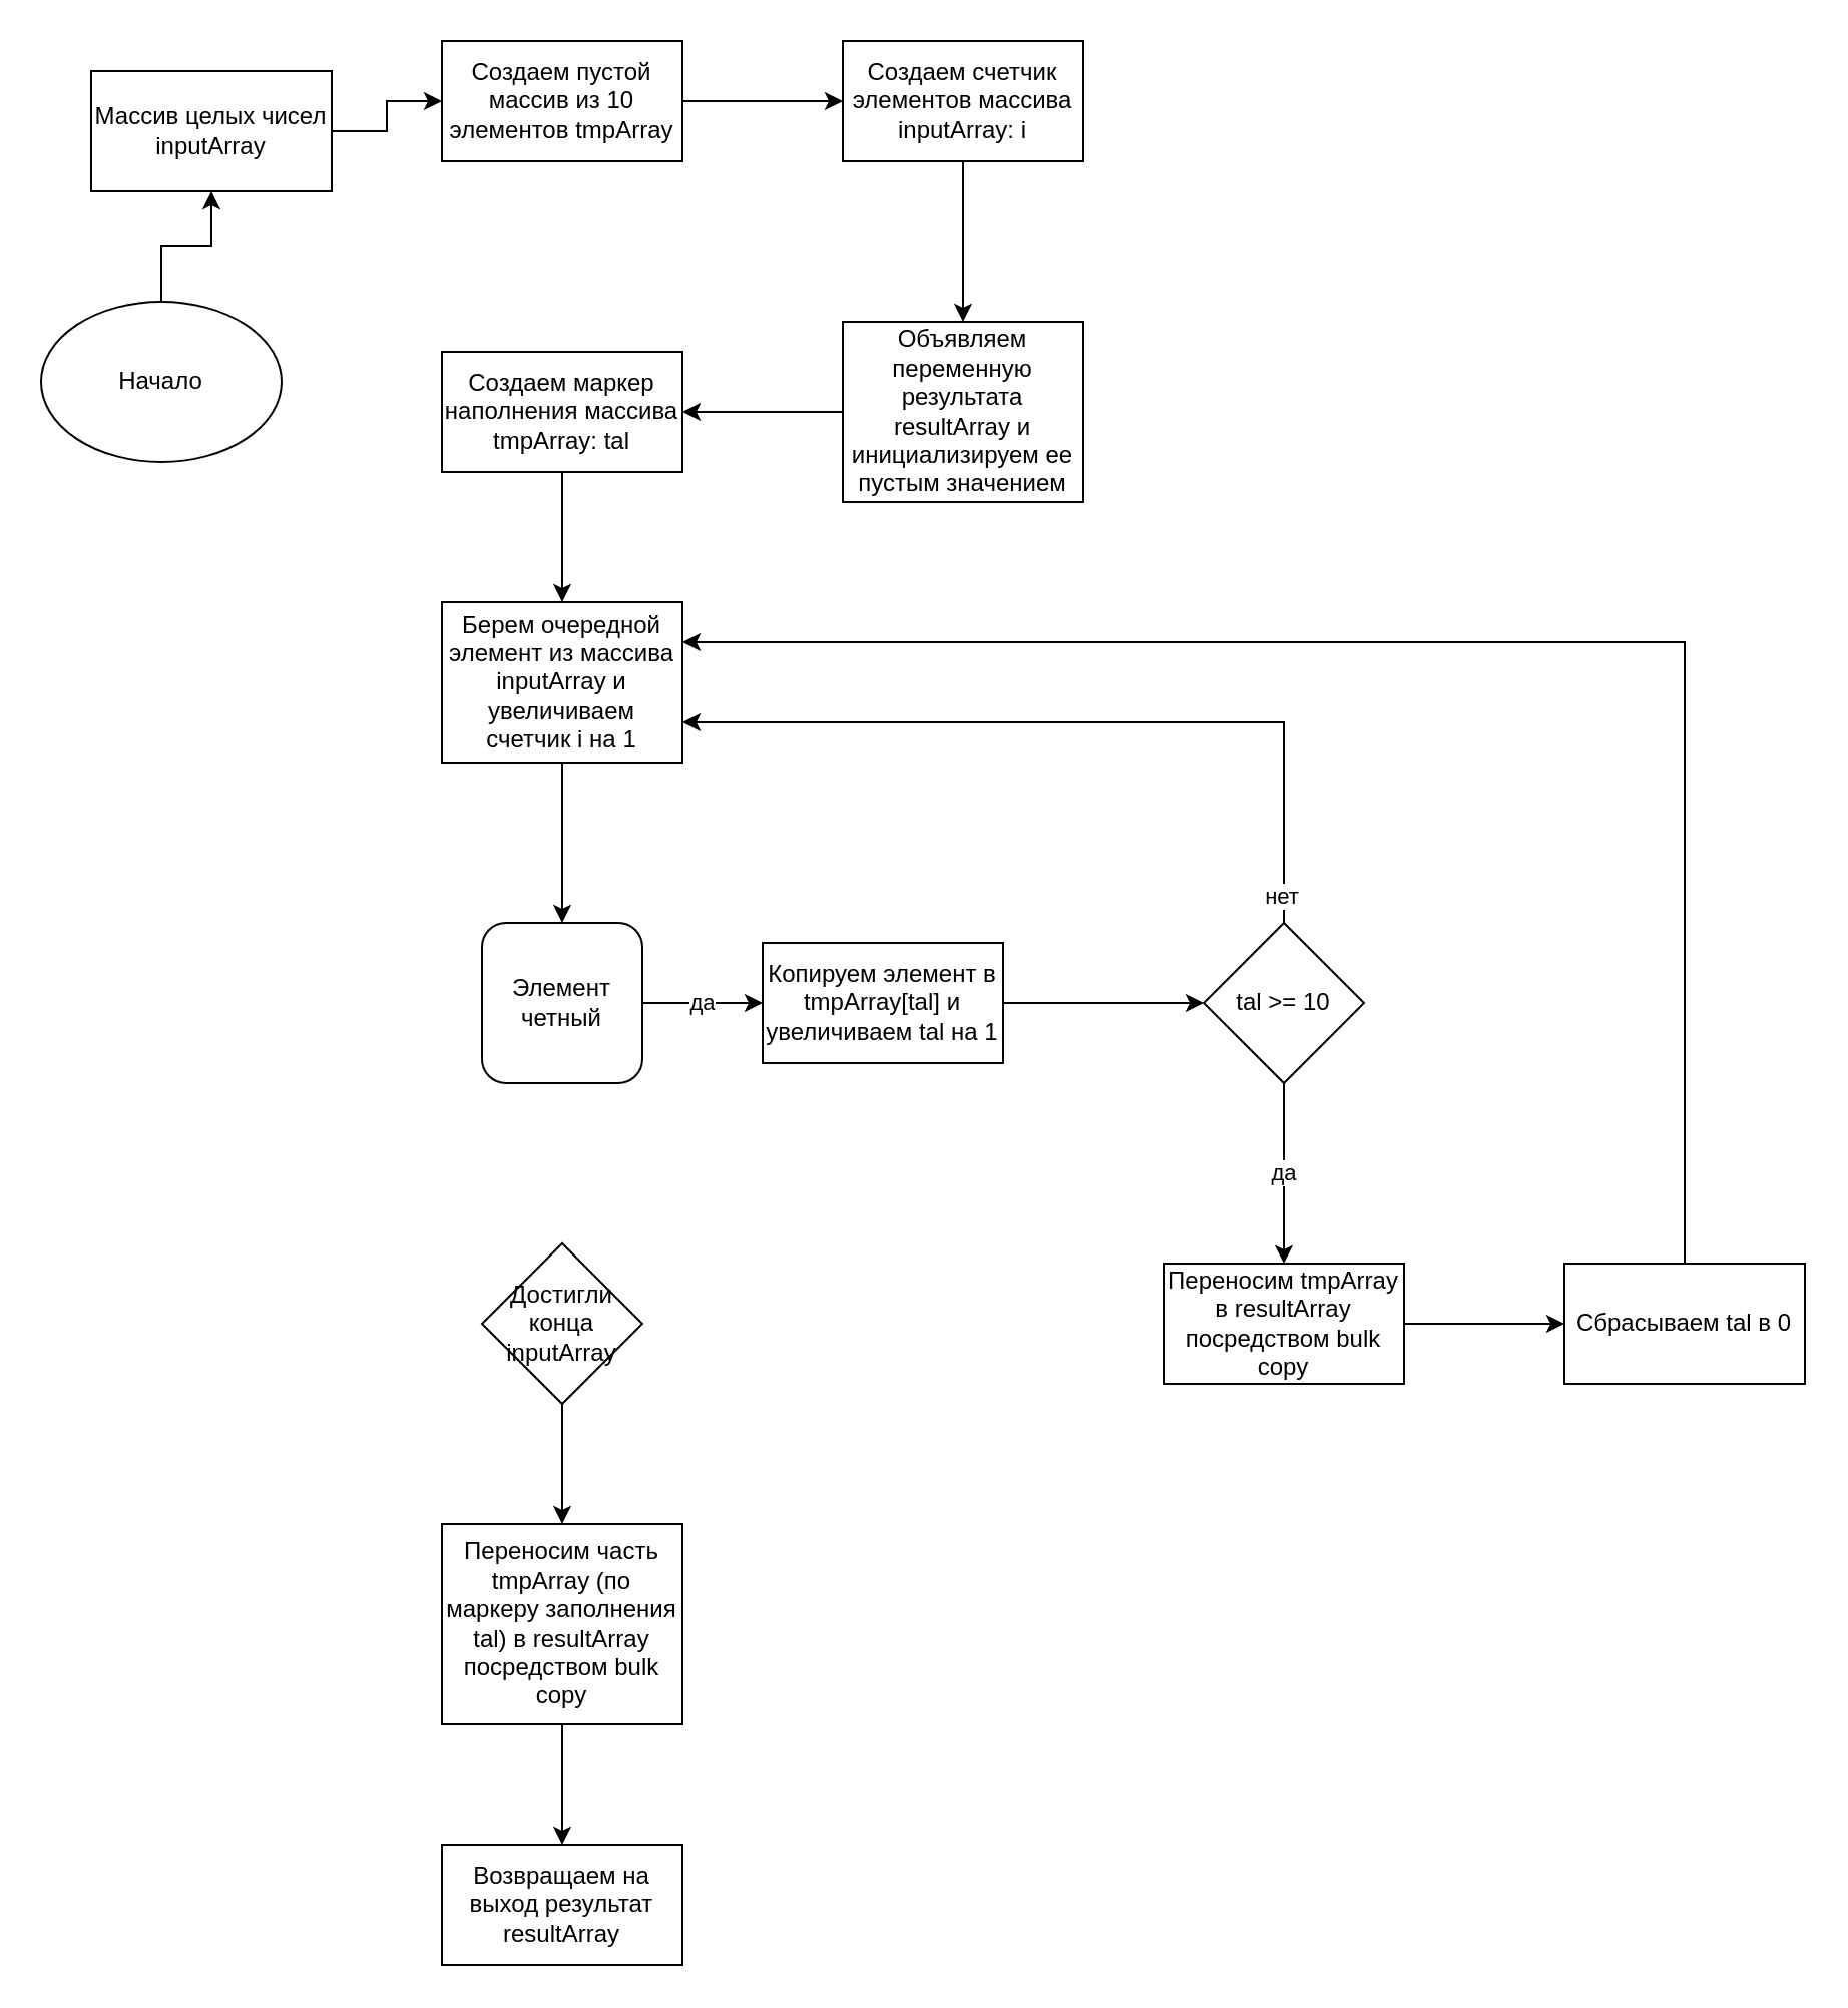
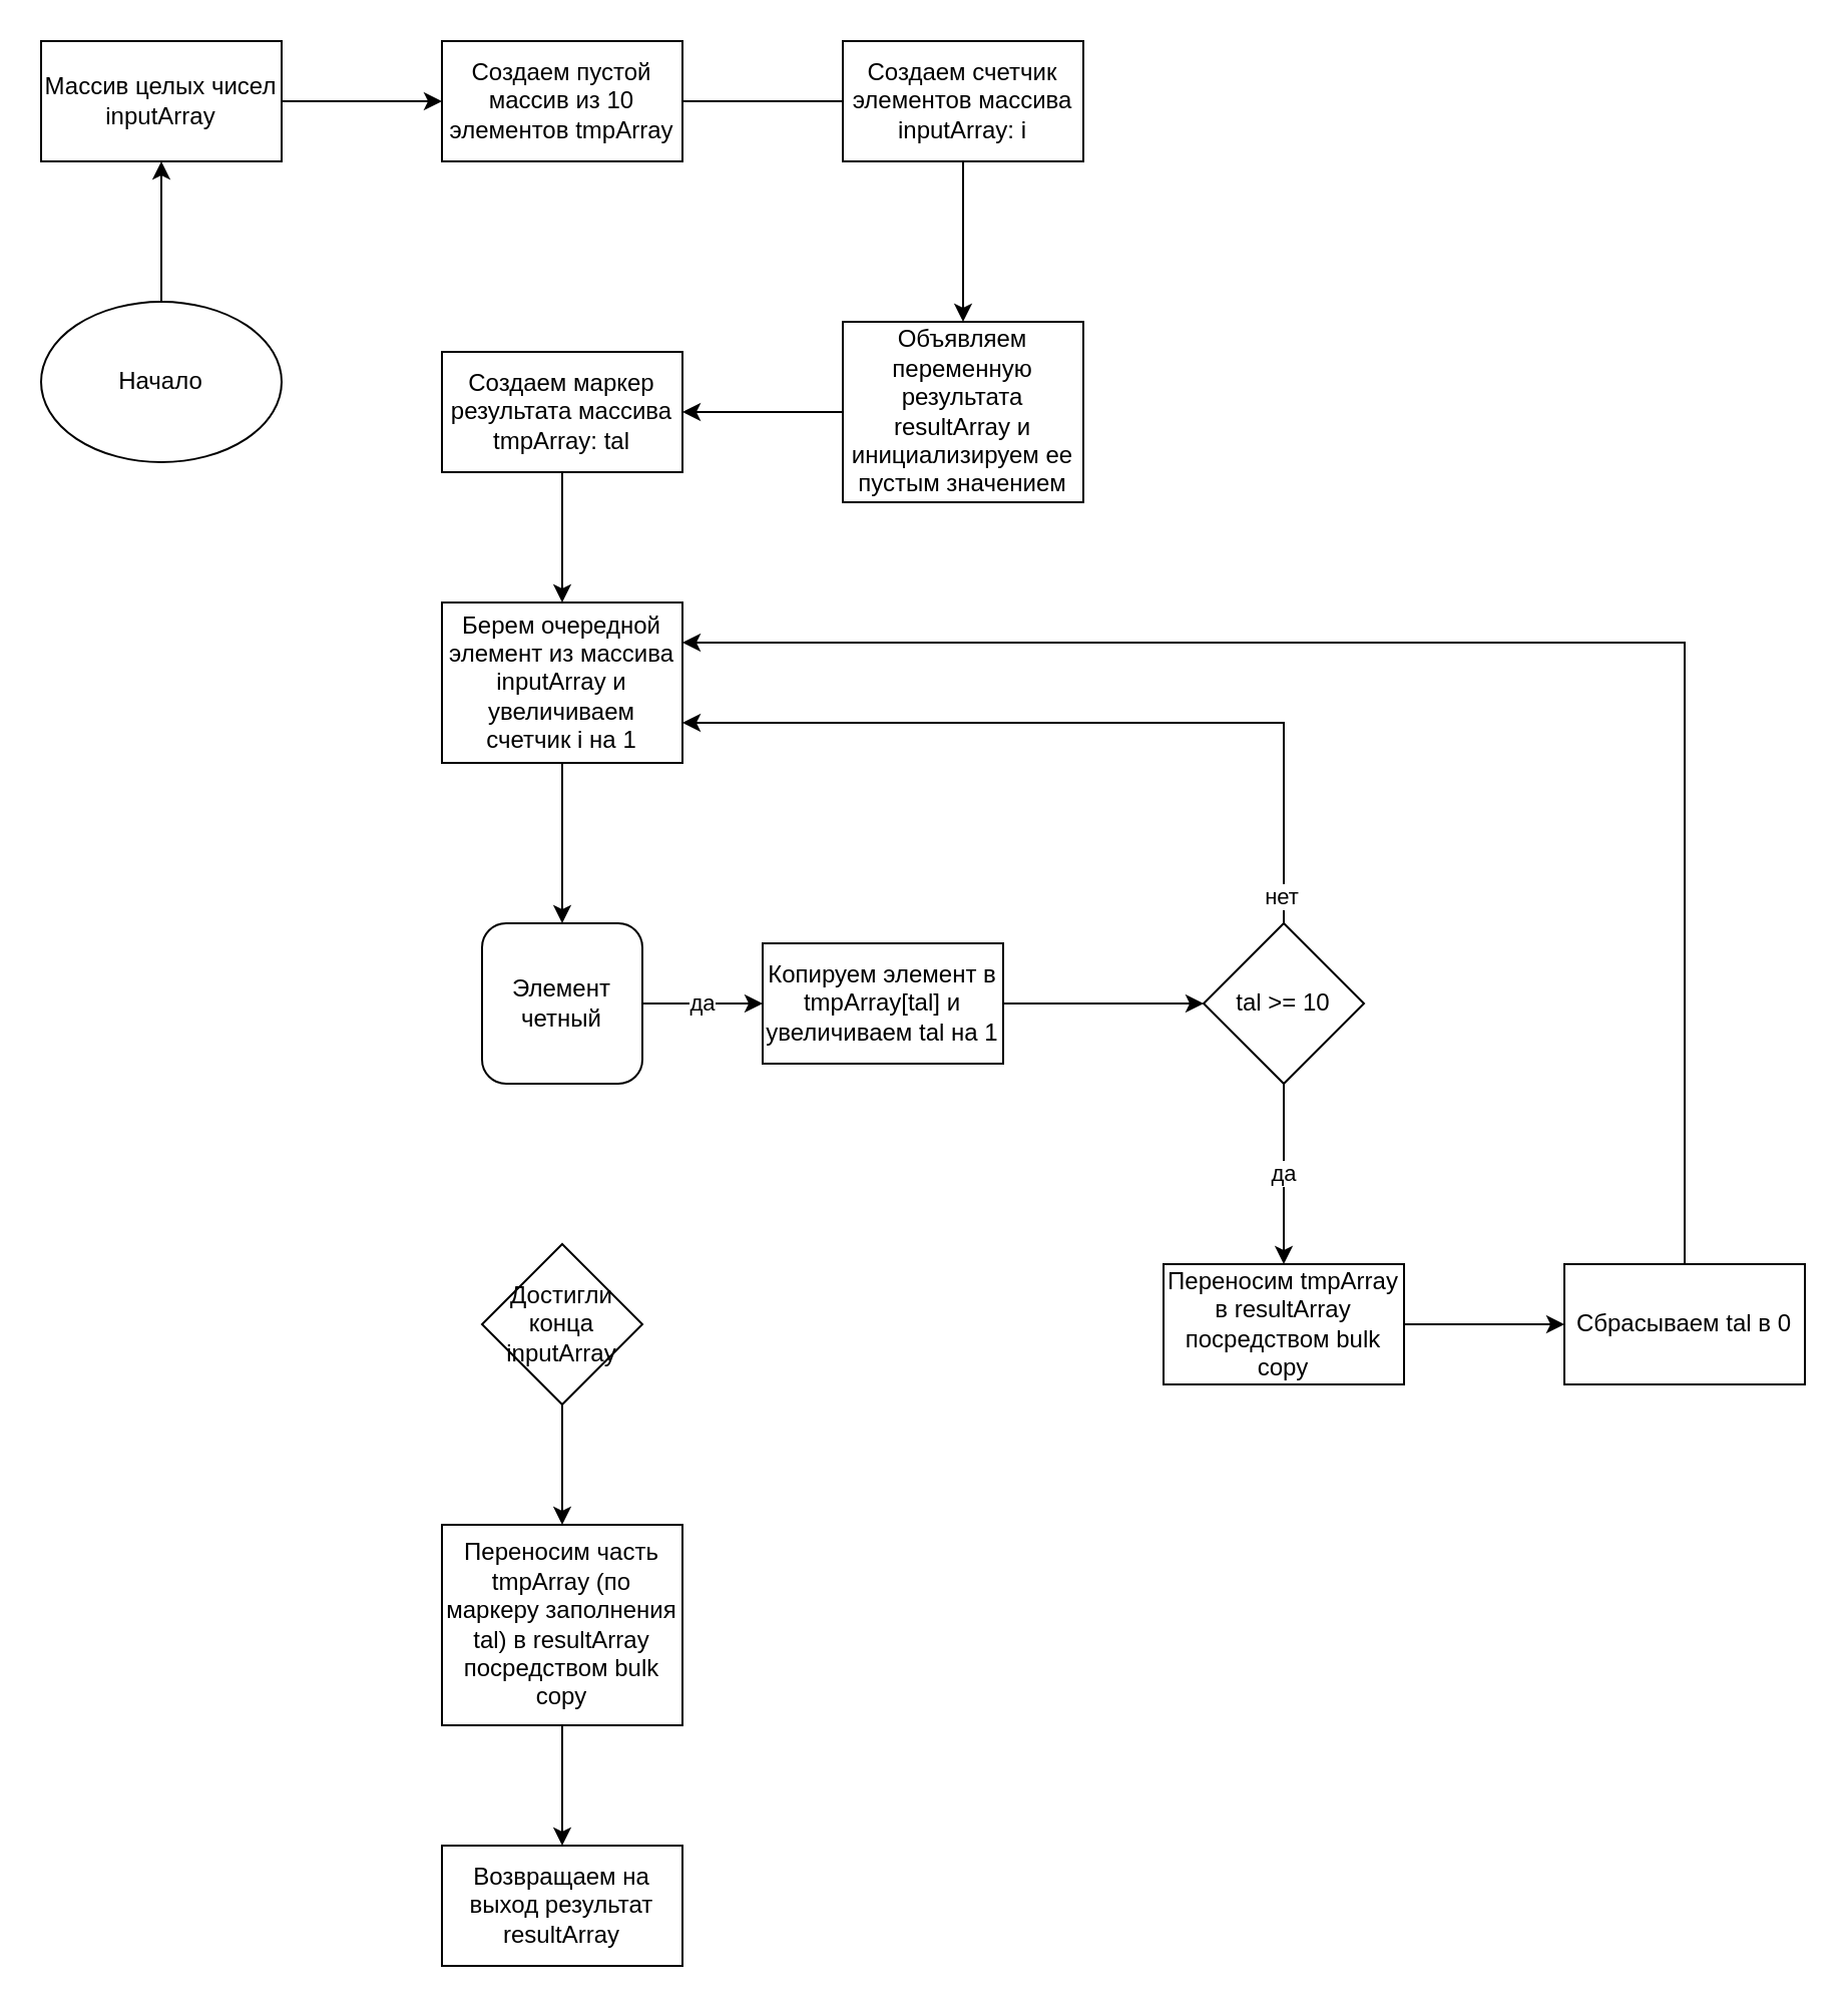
  <mxCell id="0" />
  <mxCell id="1" parent="0" />
  <mxCell id="2" value="" style="edgeStyle=orthogonalEdgeStyle;rounded=0;orthogonalLoop=1;jettySize=auto;html=1;" edge="1" parent="1" source="3" target="5"><mxGeometry relative="1" as="geometry" /></mxCell>
- <mxCell id="3" value="Массив целых чисел inputArray" style="rounded=0;whiteSpace=wrap;html=1;" vertex="1" parent="1"><mxGeometry x="45" y="35" width="120" height="60" as="geometry" /></mxCell>
- <mxCell id="4" value="" style="edgeStyle=orthogonalEdgeStyle;rounded=0;orthogonalLoop=1;jettySize=auto;html=1;" edge="1" parent="1" source="5" target="13"><mxGeometry relative="1" as="geometry" /></mxCell>
+ <mxCell id="3" value="Массив целых чисел inputArray" style="rounded=0;whiteSpace=wrap;html=1;" vertex="1" parent="1"><mxGeometry x="20" y="20" width="120" height="60" as="geometry" /></mxCell>
+ <mxCell id="4" value="" style="edgeStyle=orthogonalEdgeStyle;rounded=0;orthogonalLoop=1;jettySize=auto;html=1;endArrow=none;" edge="1" parent="1" source="5" target="13"><mxGeometry relative="1" as="geometry" /></mxCell>
  <mxCell id="5" value="Создаем пустой массив из 10 элементов tmpArray" style="whiteSpace=wrap;html=1;rounded=0;" vertex="1" parent="1"><mxGeometry x="220" y="20" width="120" height="60" as="geometry" /></mxCell>
  <mxCell id="6" value="" style="edgeStyle=orthogonalEdgeStyle;rounded=0;orthogonalLoop=1;jettySize=auto;html=1;" edge="1" parent="1" source="7" target="9"><mxGeometry relative="1" as="geometry" /></mxCell>
  <mxCell id="7" value="Берем очередной элемент из массива inputArray и увеличиваем счетчик i на 1" style="whiteSpace=wrap;html=1;rounded=0;" vertex="1" parent="1"><mxGeometry x="220" y="300" width="120" height="80" as="geometry" /></mxCell>
  <mxCell id="8" value="да" style="edgeStyle=orthogonalEdgeStyle;rounded=0;orthogonalLoop=1;jettySize=auto;html=1;" edge="1" parent="1" source="9" target="11"><mxGeometry relative="1" as="geometry" /></mxCell>
  <mxCell id="9" value="Элемент четный" style="whiteSpace=wrap;html=1;rounded=1;" vertex="1" parent="1"><mxGeometry x="240" y="460" width="80" height="80" as="geometry" /></mxCell>
  <mxCell id="10" value="" style="edgeStyle=orthogonalEdgeStyle;rounded=0;orthogonalLoop=1;jettySize=auto;html=1;" edge="1" parent="1" source="11" target="24"><mxGeometry relative="1" as="geometry" /></mxCell>
  <mxCell id="11" value="Копируем элемент в tmpArray[tal] и увеличиваем tal на 1" style="whiteSpace=wrap;html=1;rounded=0;" vertex="1" parent="1"><mxGeometry x="380" y="470" width="120" height="60" as="geometry" /></mxCell>
  <mxCell id="12" value="" style="edgeStyle=orthogonalEdgeStyle;rounded=0;orthogonalLoop=1;jettySize=auto;html=1;" edge="1" parent="1" source="13" target="15"><mxGeometry relative="1" as="geometry" /></mxCell>
  <mxCell id="13" value="&lt;span&gt;Создаем счетчик элементов массива inputArray: i&lt;/span&gt;" style="whiteSpace=wrap;html=1;rounded=0;" vertex="1" parent="1"><mxGeometry x="420" y="20" width="120" height="60" as="geometry" /></mxCell>
  <mxCell id="14" value="" style="edgeStyle=orthogonalEdgeStyle;rounded=0;orthogonalLoop=1;jettySize=auto;html=1;" edge="1" parent="1" source="15" target="17"><mxGeometry relative="1" as="geometry" /></mxCell>
  <mxCell id="15" value="&lt;span&gt;Объявляем переменную результата resultArray и инициализируем ее пустым значением&lt;/span&gt;" style="whiteSpace=wrap;html=1;rounded=0;" vertex="1" parent="1"><mxGeometry x="420" y="160" width="120" height="90" as="geometry" /></mxCell>
  <mxCell id="16" style="edgeStyle=orthogonalEdgeStyle;rounded=0;orthogonalLoop=1;jettySize=auto;html=1;" edge="1" parent="1" source="17" target="7"><mxGeometry relative="1" as="geometry" /></mxCell>
- <mxCell id="17" value="Создаем маркер наполнения массива tmpArray: tal" style="whiteSpace=wrap;html=1;rounded=0;" vertex="1" parent="1"><mxGeometry x="220" y="175" width="120" height="60" as="geometry" /></mxCell>
+ <mxCell id="17" value="Создаем маркер результата массива tmpArray: tal" style="whiteSpace=wrap;html=1;rounded=0;" vertex="1" parent="1"><mxGeometry x="220" y="175" width="120" height="60" as="geometry" /></mxCell>
  <mxCell id="18" style="edgeStyle=orthogonalEdgeStyle;rounded=0;orthogonalLoop=1;jettySize=auto;html=1;" edge="1" parent="1" source="19" target="28"><mxGeometry relative="1" as="geometry" /></mxCell>
  <mxCell id="19" value="Достигли конца inputArray" style="rhombus;whiteSpace=wrap;html=1;rounded=0;" vertex="1" parent="1"><mxGeometry x="240" y="620" width="80" height="80" as="geometry" /></mxCell>
  <mxCell id="20" value="Возвращаем на выход результат resultArray" style="whiteSpace=wrap;html=1;rounded=0;" vertex="1" parent="1"><mxGeometry x="220" y="920" width="120" height="60" as="geometry" /></mxCell>
  <mxCell id="21" value="да" style="edgeStyle=orthogonalEdgeStyle;rounded=0;orthogonalLoop=1;jettySize=auto;html=1;" edge="1" parent="1" source="24" target="26"><mxGeometry relative="1" as="geometry" /></mxCell>
  <mxCell id="22" style="edgeStyle=orthogonalEdgeStyle;rounded=0;orthogonalLoop=1;jettySize=auto;html=1;" edge="1" parent="1" source="24" target="7"><mxGeometry relative="1" as="geometry"><Array as="points"><mxPoint x="640" y="360" /></Array></mxGeometry></mxCell>
  <mxCell id="23" value="нет" style="edgeLabel;html=1;align=center;verticalAlign=middle;resizable=0;points=[];" vertex="1" connectable="0" parent="22"><mxGeometry x="-0.93" y="2" relative="1" as="geometry"><mxPoint as="offset" /></mxGeometry></mxCell>
  <mxCell id="24" value="tal &amp;gt;= 10" style="rhombus;whiteSpace=wrap;html=1;rounded=0;" vertex="1" parent="1"><mxGeometry x="600" y="460" width="80" height="80" as="geometry" /></mxCell>
  <mxCell id="25" value="" style="edgeStyle=orthogonalEdgeStyle;rounded=0;orthogonalLoop=1;jettySize=auto;html=1;" edge="1" parent="1" source="26" target="30"><mxGeometry relative="1" as="geometry" /></mxCell>
  <mxCell id="26" value="Переносим tmpArray в resultArray посредством bulk copy" style="whiteSpace=wrap;html=1;rounded=0;" vertex="1" parent="1"><mxGeometry x="580" y="630" width="120" height="60" as="geometry" /></mxCell>
  <mxCell id="27" style="edgeStyle=orthogonalEdgeStyle;rounded=0;orthogonalLoop=1;jettySize=auto;html=1;" edge="1" parent="1" source="28" target="20"><mxGeometry relative="1" as="geometry" /></mxCell>
  <mxCell id="28" value="Переносим часть tmpArray (по маркеру заполнения tal) в resultArray посредством bulk copy" style="whiteSpace=wrap;html=1;rounded=0;" vertex="1" parent="1"><mxGeometry x="220" y="760" width="120" height="100" as="geometry" /></mxCell>
  <mxCell id="29" style="edgeStyle=orthogonalEdgeStyle;rounded=0;orthogonalLoop=1;jettySize=auto;html=1;" edge="1" parent="1" source="30" target="7"><mxGeometry relative="1" as="geometry"><Array as="points"><mxPoint x="840" y="320" /></Array></mxGeometry></mxCell>
  <mxCell id="30" value="Сбрасываем tal в 0" style="whiteSpace=wrap;html=1;rounded=0;" vertex="1" parent="1"><mxGeometry x="780" y="630" width="120" height="60" as="geometry" /></mxCell>
  <mxCell id="31" style="edgeStyle=orthogonalEdgeStyle;rounded=0;orthogonalLoop=1;jettySize=auto;html=1;" edge="1" parent="1" source="32" target="3"><mxGeometry relative="1" as="geometry" /></mxCell>
  <mxCell id="32" value="Начало" style="ellipse;whiteSpace=wrap;html=1;" vertex="1" parent="1"><mxGeometry x="20" y="150" width="120" height="80" as="geometry" /></mxCell>
